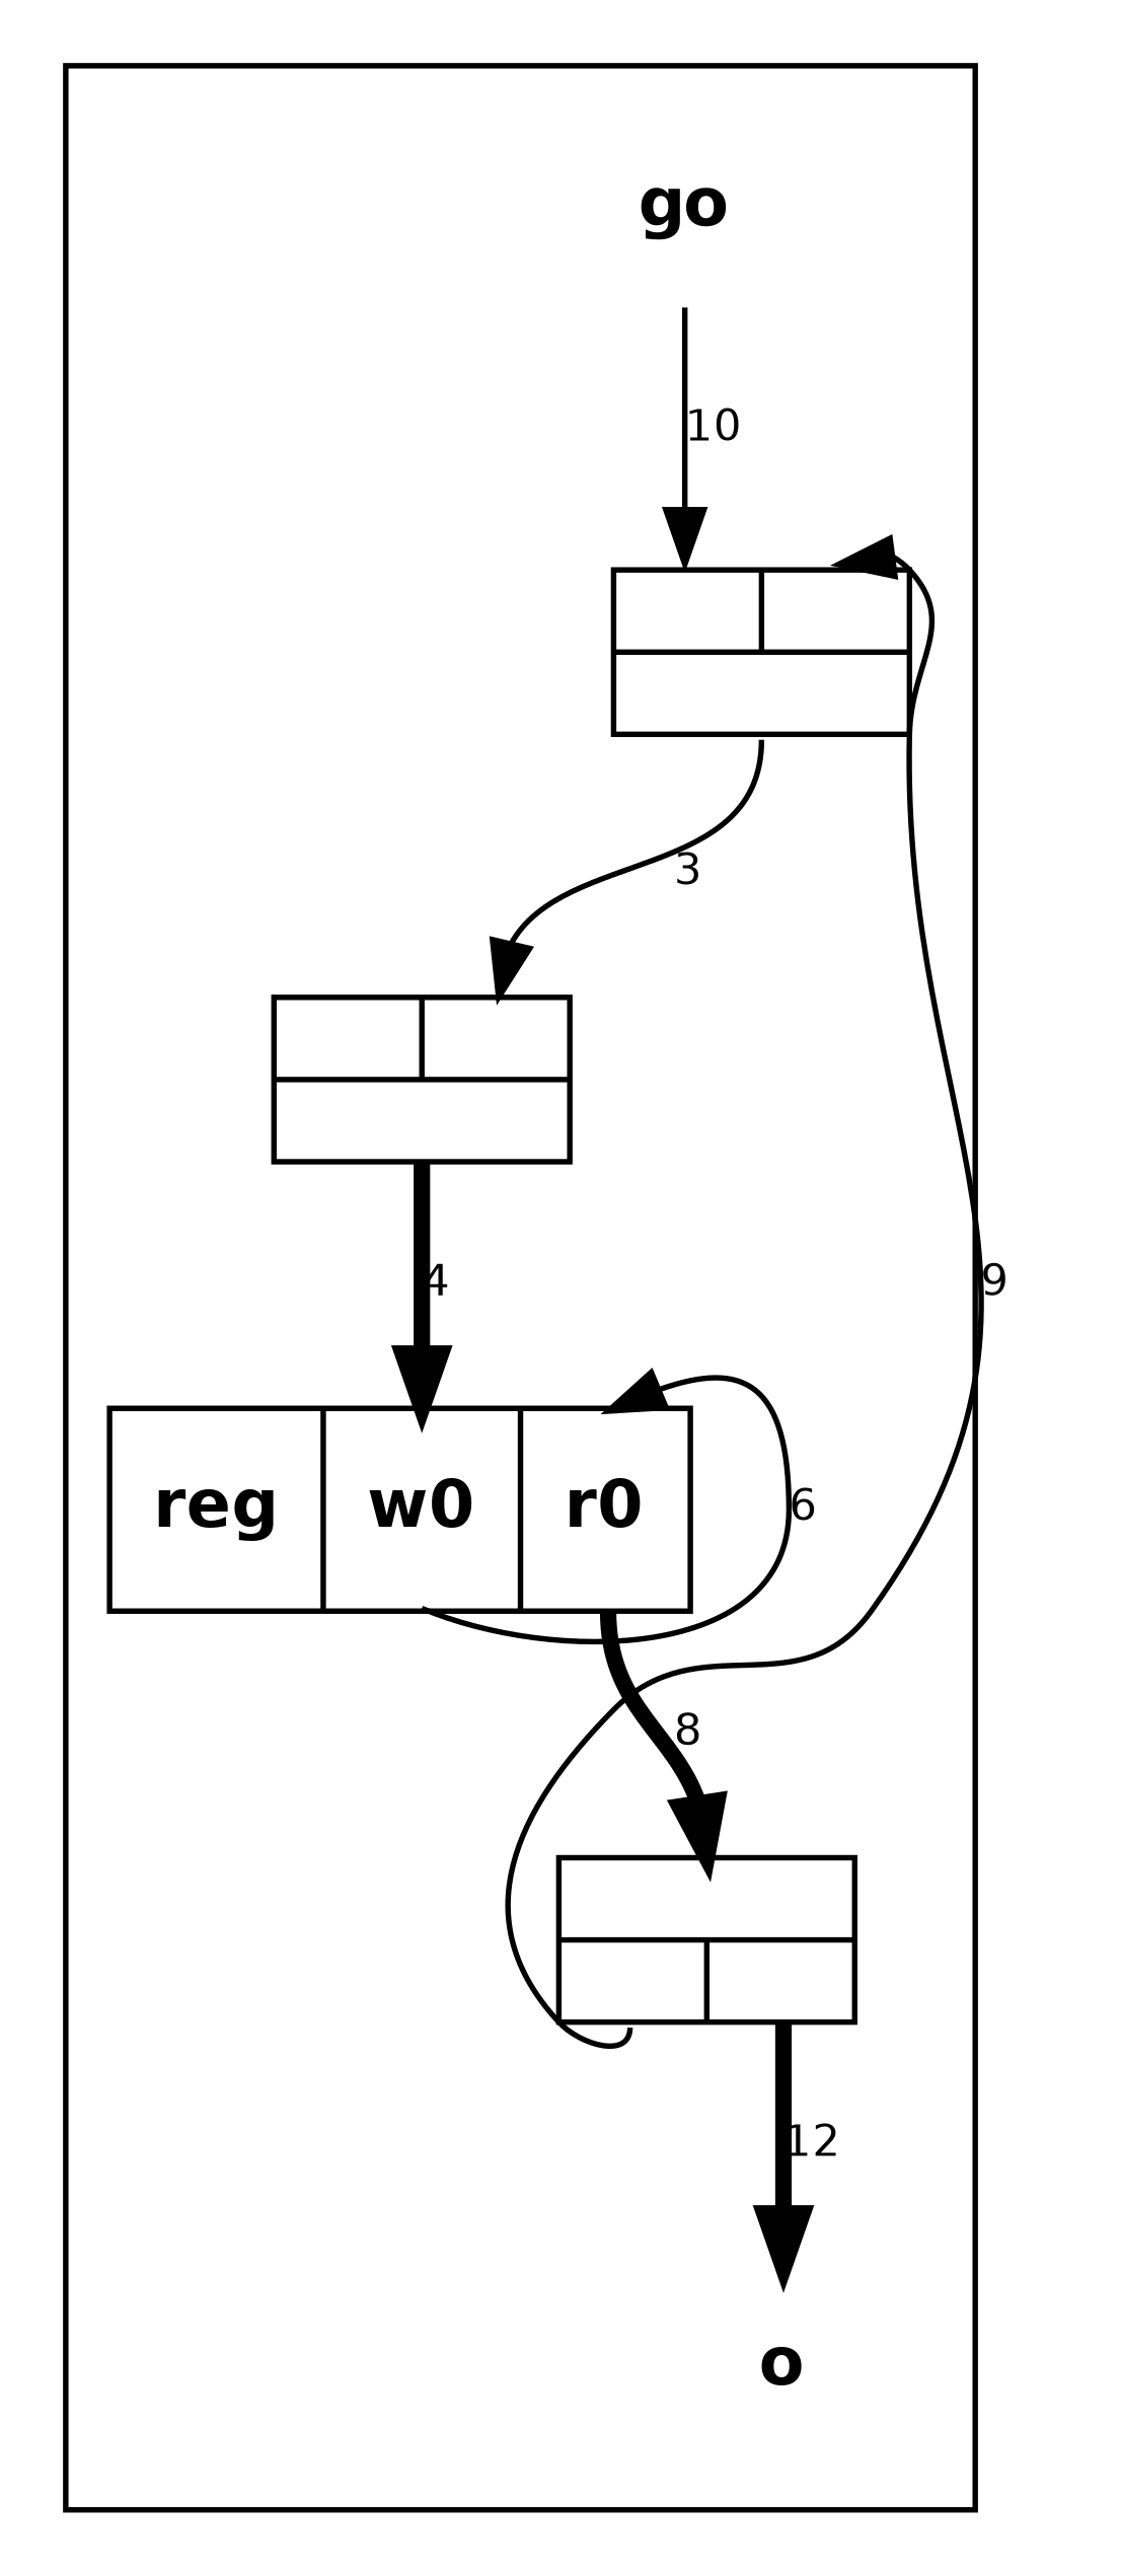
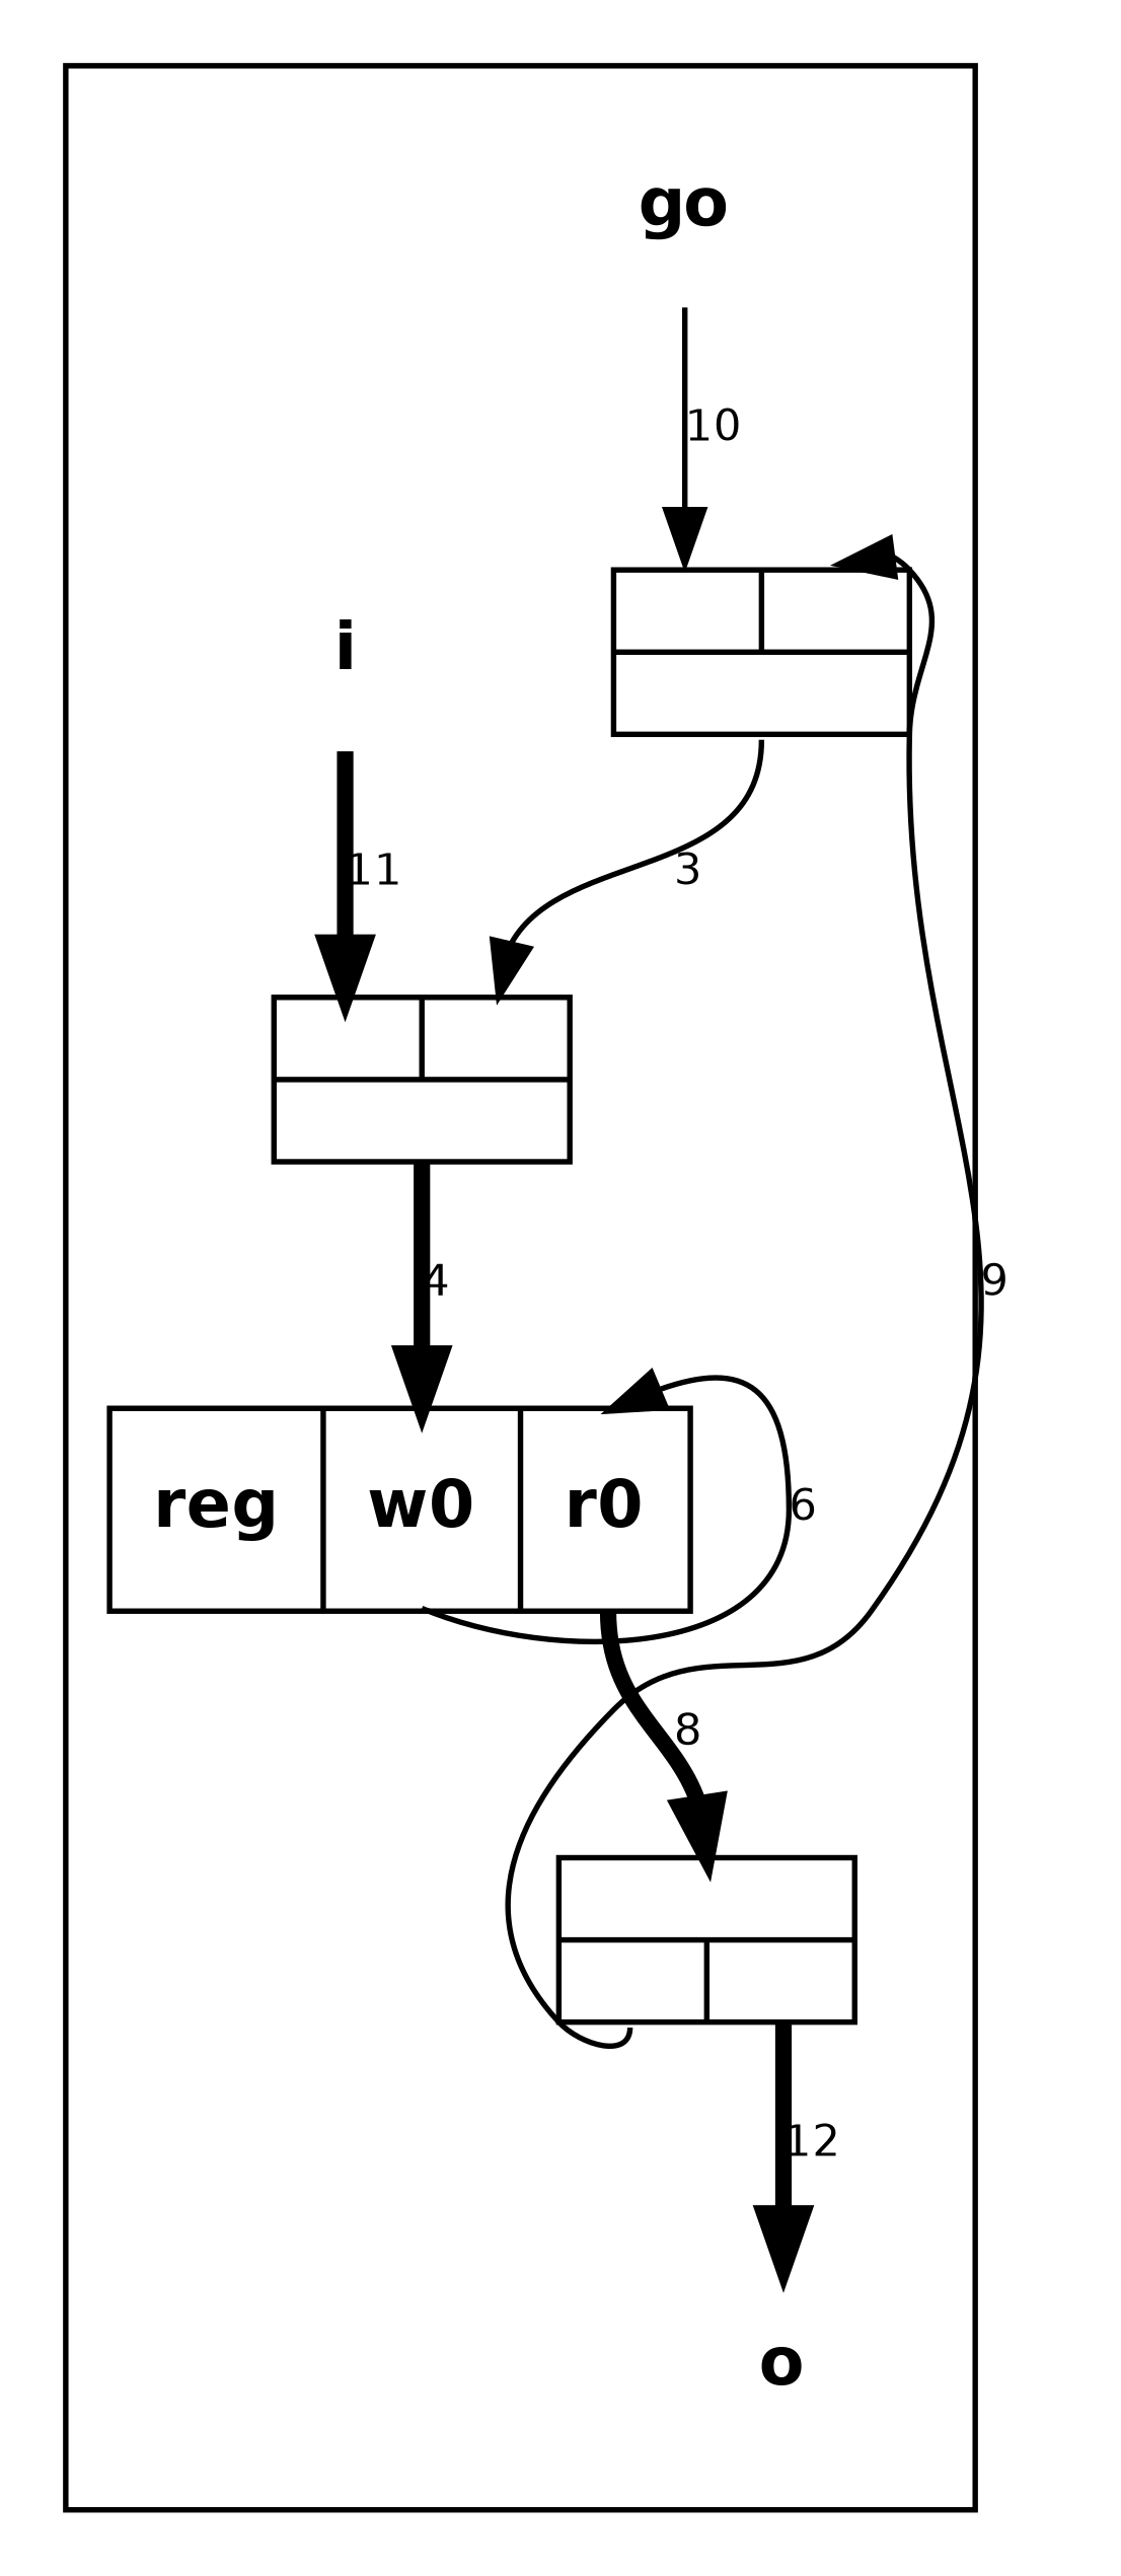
  digraph {
    node [fontname="Helvetica-Bold" fontsize=12 shape=record]
    edge [arrowhead=normal fontname=Helvetica fontsize=8 headport="i0:n" labelfontname=Helvetica labelfontsize=8 penwidth=1 weight=1]
    n1 [label=go portref=0 shape=none style=bold]
    n2 [compref=5 fontsize=2 height=0.4 label="{{<i0>|<i1>}|{<o>}}" nojustify=true]
+   n3 [label=i portref=1 shape=none style=bold]
    n4 [compref=7 fontsize=2 height=0.4 label="{{<i0>|<i1>}|{<o>}}" nojustify=true]
    n5 [label=o portref=2 shape=none style=bold]
    n6 [compref=6 label="reg|<w0>w0|<r0>r0"]
    n7 [compref=8 fontsize=2 height=0.4 label="{{<i>}|{<o0>|<o1>}}" nojustify=true]
    subgraph cluster_1 {
      n1
      n2
+     n3
      n4
      n5
      n6
      n7
    }
    n1 -> n2 [label=10 linkref=10]
    n2 -> n4 [headport="i1:n" label=3 linkref=3 tailport="o:s"]
+   n3 -> n4 [label=11 linkref=11 penwidth=3 weight=3]
    n4 -> n6 [headport="w0:n" label=4 linkref=4 penwidth=3 tailport="o:s" weight=3]
    n6 -> n6 [headport="r0:n" label=6 linkref=6 tailport="w0:s"]
    n6 -> n7 [headport="i:n" label=8 linkref=8 penwidth=3 tailport="r0:s" weight=3]
    n7 -> n2 [headport="i1:n" label=9 linkref=9 tailport="o0:s"]
    n7 -> n5 [label=12 linkref=12 penwidth=3 tailport="o1:s" weight=3]
  }
